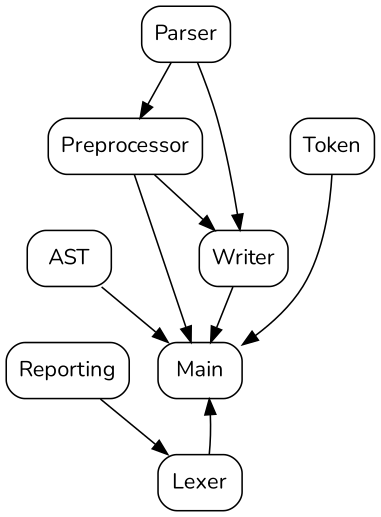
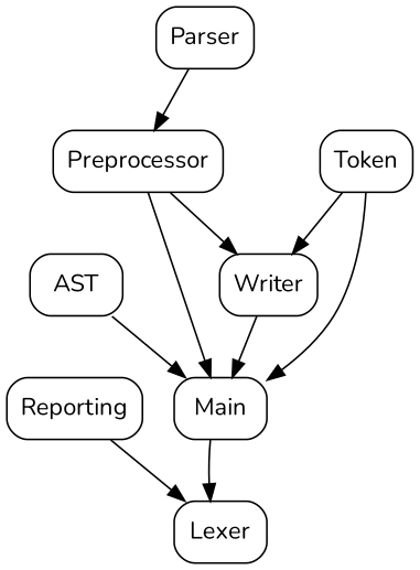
  digraph {
    fontname=Nunito
    node [fontname=Nunito shape=box style=rounded]
    edge [fontname=Nunito]
    n1 [label=Main]
    n2 [label=AST]
    n3 [label=Lexer]
    n4 [label=Parser]
    n5 [label=Preprocessor]
    n6 [label=Writer]
    n7 [label=Reporting]
    n8 [label=Token]
    n2 -> n1
-   n3 -> n1
+   n1 -> n3
    n4 -> n5
-   n4 -> n6
+   n8 -> n6
    n5 -> n1
    n5 -> n6
    n6 -> n1
    n7 -> n3
    n8 -> n1
  }
